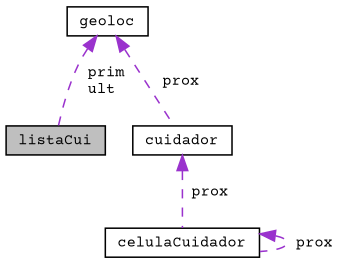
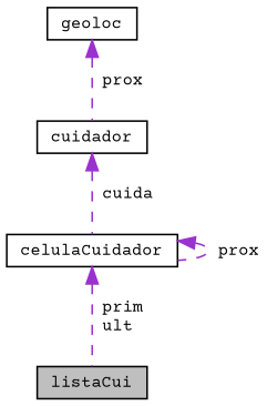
  digraph {
    fontname="Courier Prime"
    node [color=black fillcolor=white fontname="Courier Prime" fontsize=10 shape=record style=filled]
    edge [color=darkorchid3 dir=back fontname="Courier Prime" fontsize=10 labelfontname=Helvetica labelfontsize=10 style=dashed]
    n1 [fillcolor=grey75 fontcolor=black height=0.2 label=listaCui width=0.4]
    n2 [height=0.2 label=celulaCuidador width=0.4]
    n3 [height=0.2 label=cuidador width=0.4]
    n4 [height=0.2 label=geoloc width=0.4]
-   n4 -> n1 [label=" prim\nult"]
+   n2 -> n1 [label=" prim\nult"]
    n2 -> n2 [label=" prox"]
-   n3 -> n2 [label=" prox"]
+   n3 -> n2 [label=" cuida"]
    n4 -> n3 [label=" prox"]
  }
